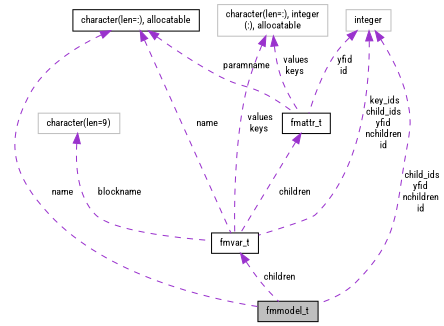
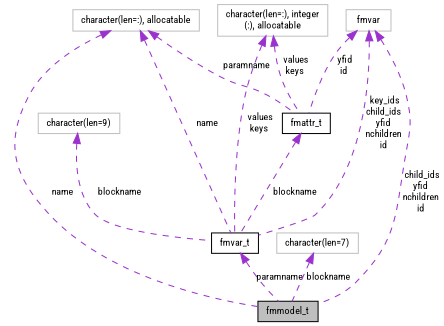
  digraph {
    fontname="Roboto Condensed"
    node [color=grey75 fillcolor=white fontname="Roboto Condensed" fontsize=10 shape=record style=filled]
    edge [color=darkorchid3 dir=back fontname="Roboto Condensed" fontsize=10 labelfontname=Helvetica labelfontsize=10 style=dashed]
    n1 [color=black fillcolor=grey75 fontcolor=black height=0.2 label=fmmodel_t width=0.4]
-   n2 [color=black height=0.2 label="character(len=:), allocatable" width=0.4]
+   n2 [height=0.2 label="character(len=:), allocatable" width=0.4]
    n3 [color=black height=0.2 label=fmvar_t width=0.4]
    n4 [color=black height=0.2 label=fmattr_t width=0.4]
+   n5 [height=0.2 label="character(len=7)" width=0.4]
    n6 [height=0.2 label="character(len=:), integer\l(:), allocatable" width=0.4]
-   n7 [height=0.2 label=integer width=0.4]
+   n7 [height=0.2 label=fmvar width=0.4]
    n8 [height=0.2 label="character(len=9)" width=0.4]
    n2 -> n1 [label=" name"]
    n2 -> n3 [label=" name"]
    n2 -> n4 [label=" paramname"]
-   n3 -> n1 [label=" children"]
-   n4 -> n3 [label=" children"]
+   n3 -> n1 [label=" paramname"]
+   n4 -> n3 [label=" blockname"]
+   n5 -> n1 [label=" blockname"]
    n6 -> n3 [label=" values\nkeys"]
    n6 -> n4 [label=" values\nkeys"]
    n7 -> n1 [label=" child_ids\nyfid\nnchildren\nid"]
    n7 -> n3 [label=" key_ids\nchild_ids\nyfid\nnchildren\nid"]
    n7 -> n4 [label=" yfid\nid"]
    n8 -> n3 [label=" blockname"]
  }
